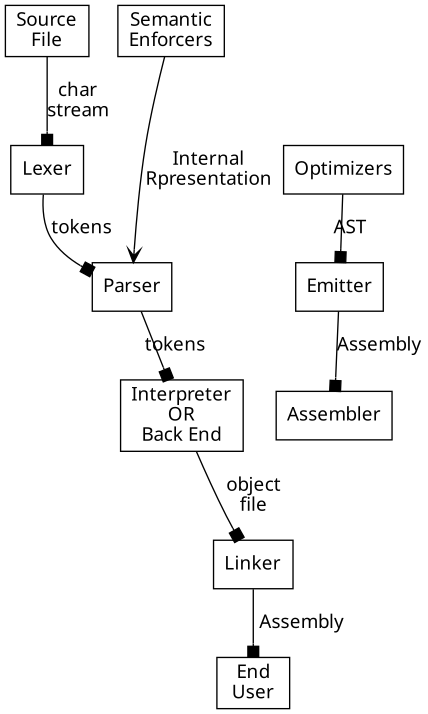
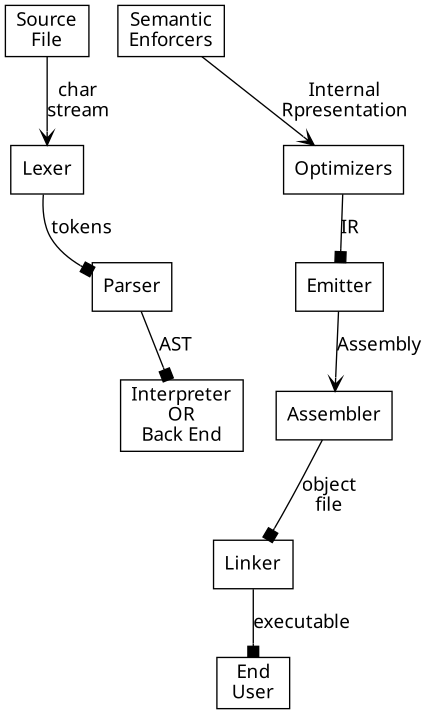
  digraph {
    fontname="Noto Sans"
    node [fontname="Noto Sans" shape=box]
    edge [arrowhead=box fontname="Noto Sans"]
    n1 [label="Source\nFile"]
    n2 [label=Lexer]
    n3 [label=Parser]
    n4 [label="Interpreter\nOR\nBack End"]
    n5 [label="Semantic\nEnforcers"]
    n6 [label=Optimizers]
    n7 [label=Emitter]
    n8 [label=Assembler]
    n9 [label=Linker]
    n10 [label="End\nUser"]
-   n1 -> n2 [label="char\nstream"]
+   n1 -> n2 [arrowhead=vee label="char\nstream"]
    n2 -> n3 [label=tokens]
-   n3 -> n4 [label=tokens]
-   n5 -> n3 [arrowhead=vee label="Internal\nRpresentation"]
-   n6 -> n7 [label=AST]
-   n7 -> n8 [label=Assembly]
-   n4 -> n9 [label="object\nfile"]
-   n9 -> n10 [label=Assembly]
+   n3 -> n4 [label=AST]
+   n5 -> n6 [arrowhead=vee label="Internal\nRpresentation"]
+   n6 -> n7 [label=IR]
+   n7 -> n8 [arrowhead=vee label=Assembly]
+   n8 -> n9 [label="object\nfile"]
+   n9 -> n10 [label=executable]
  }
